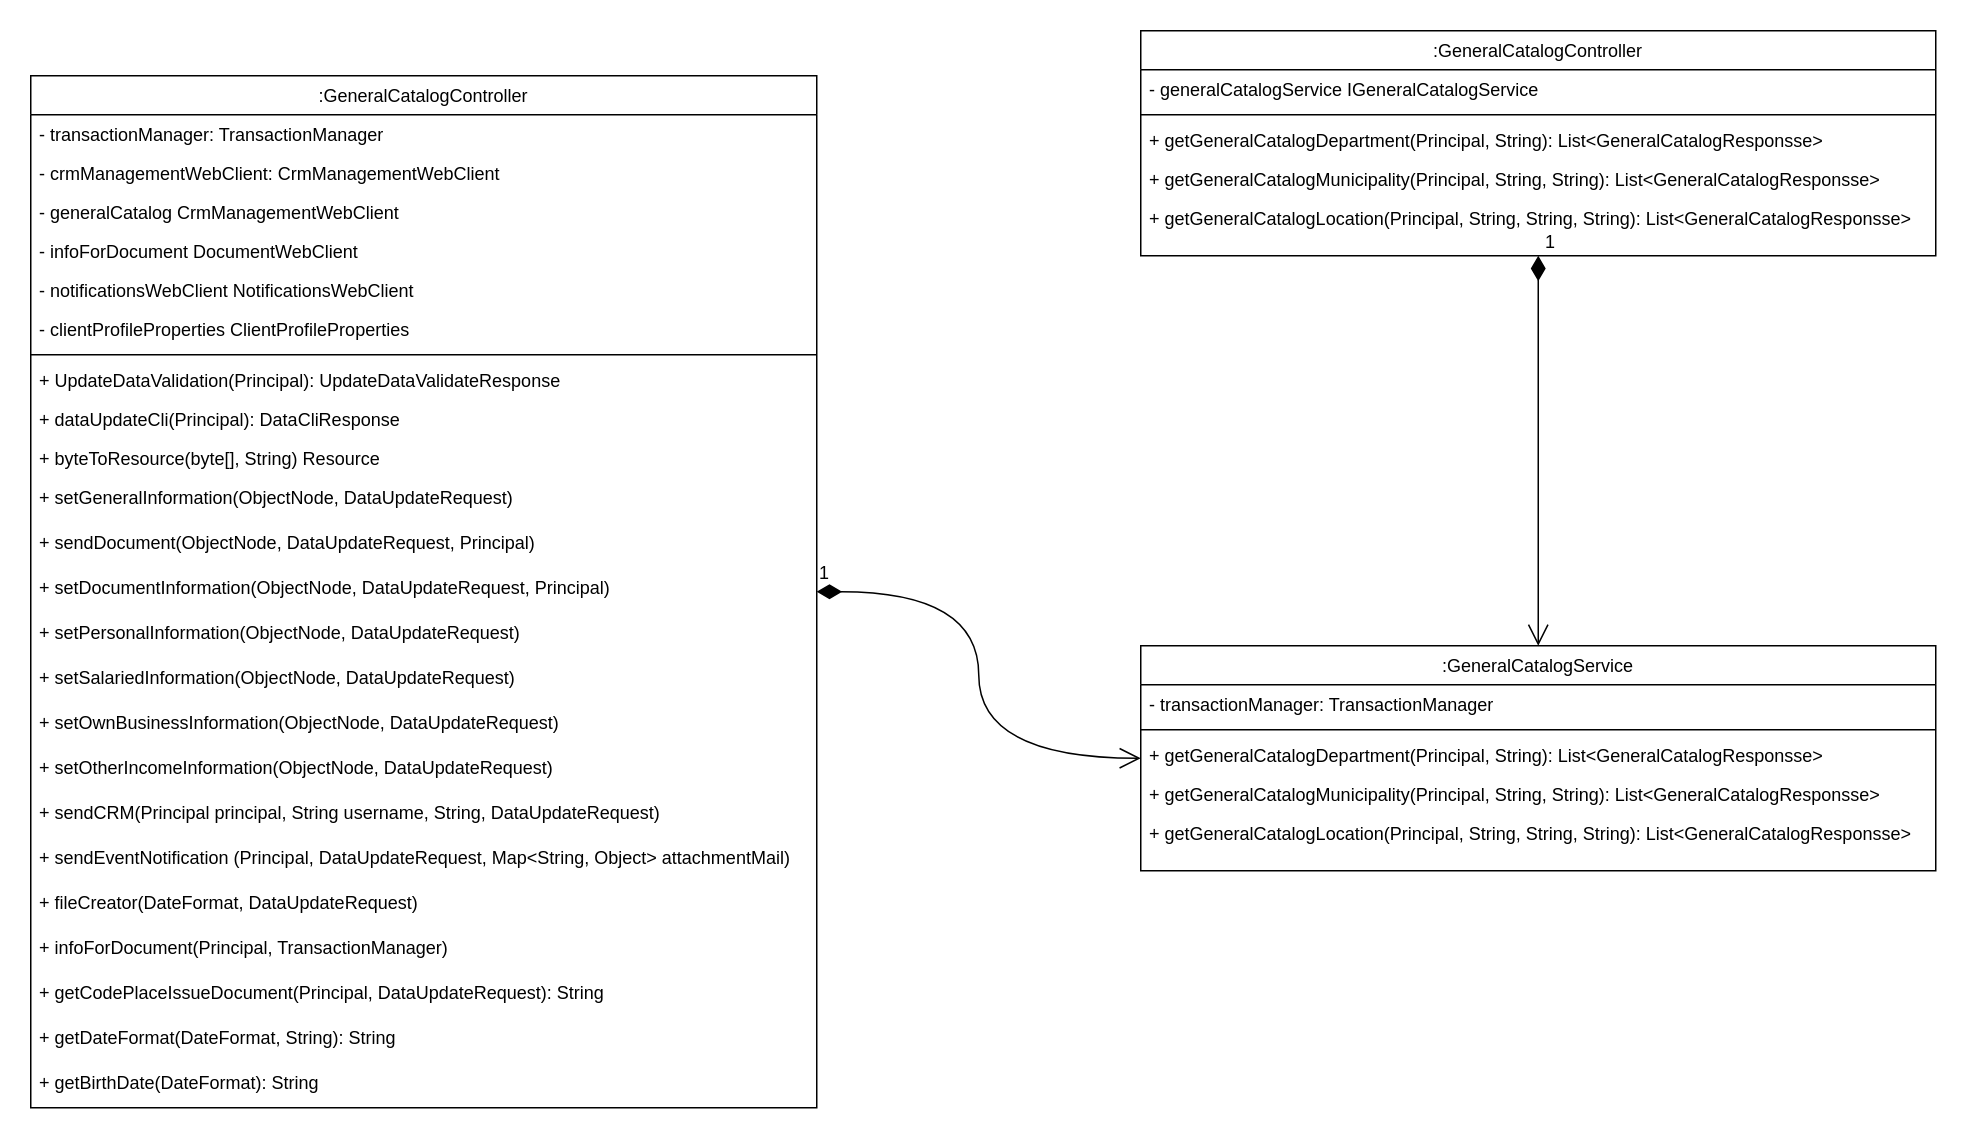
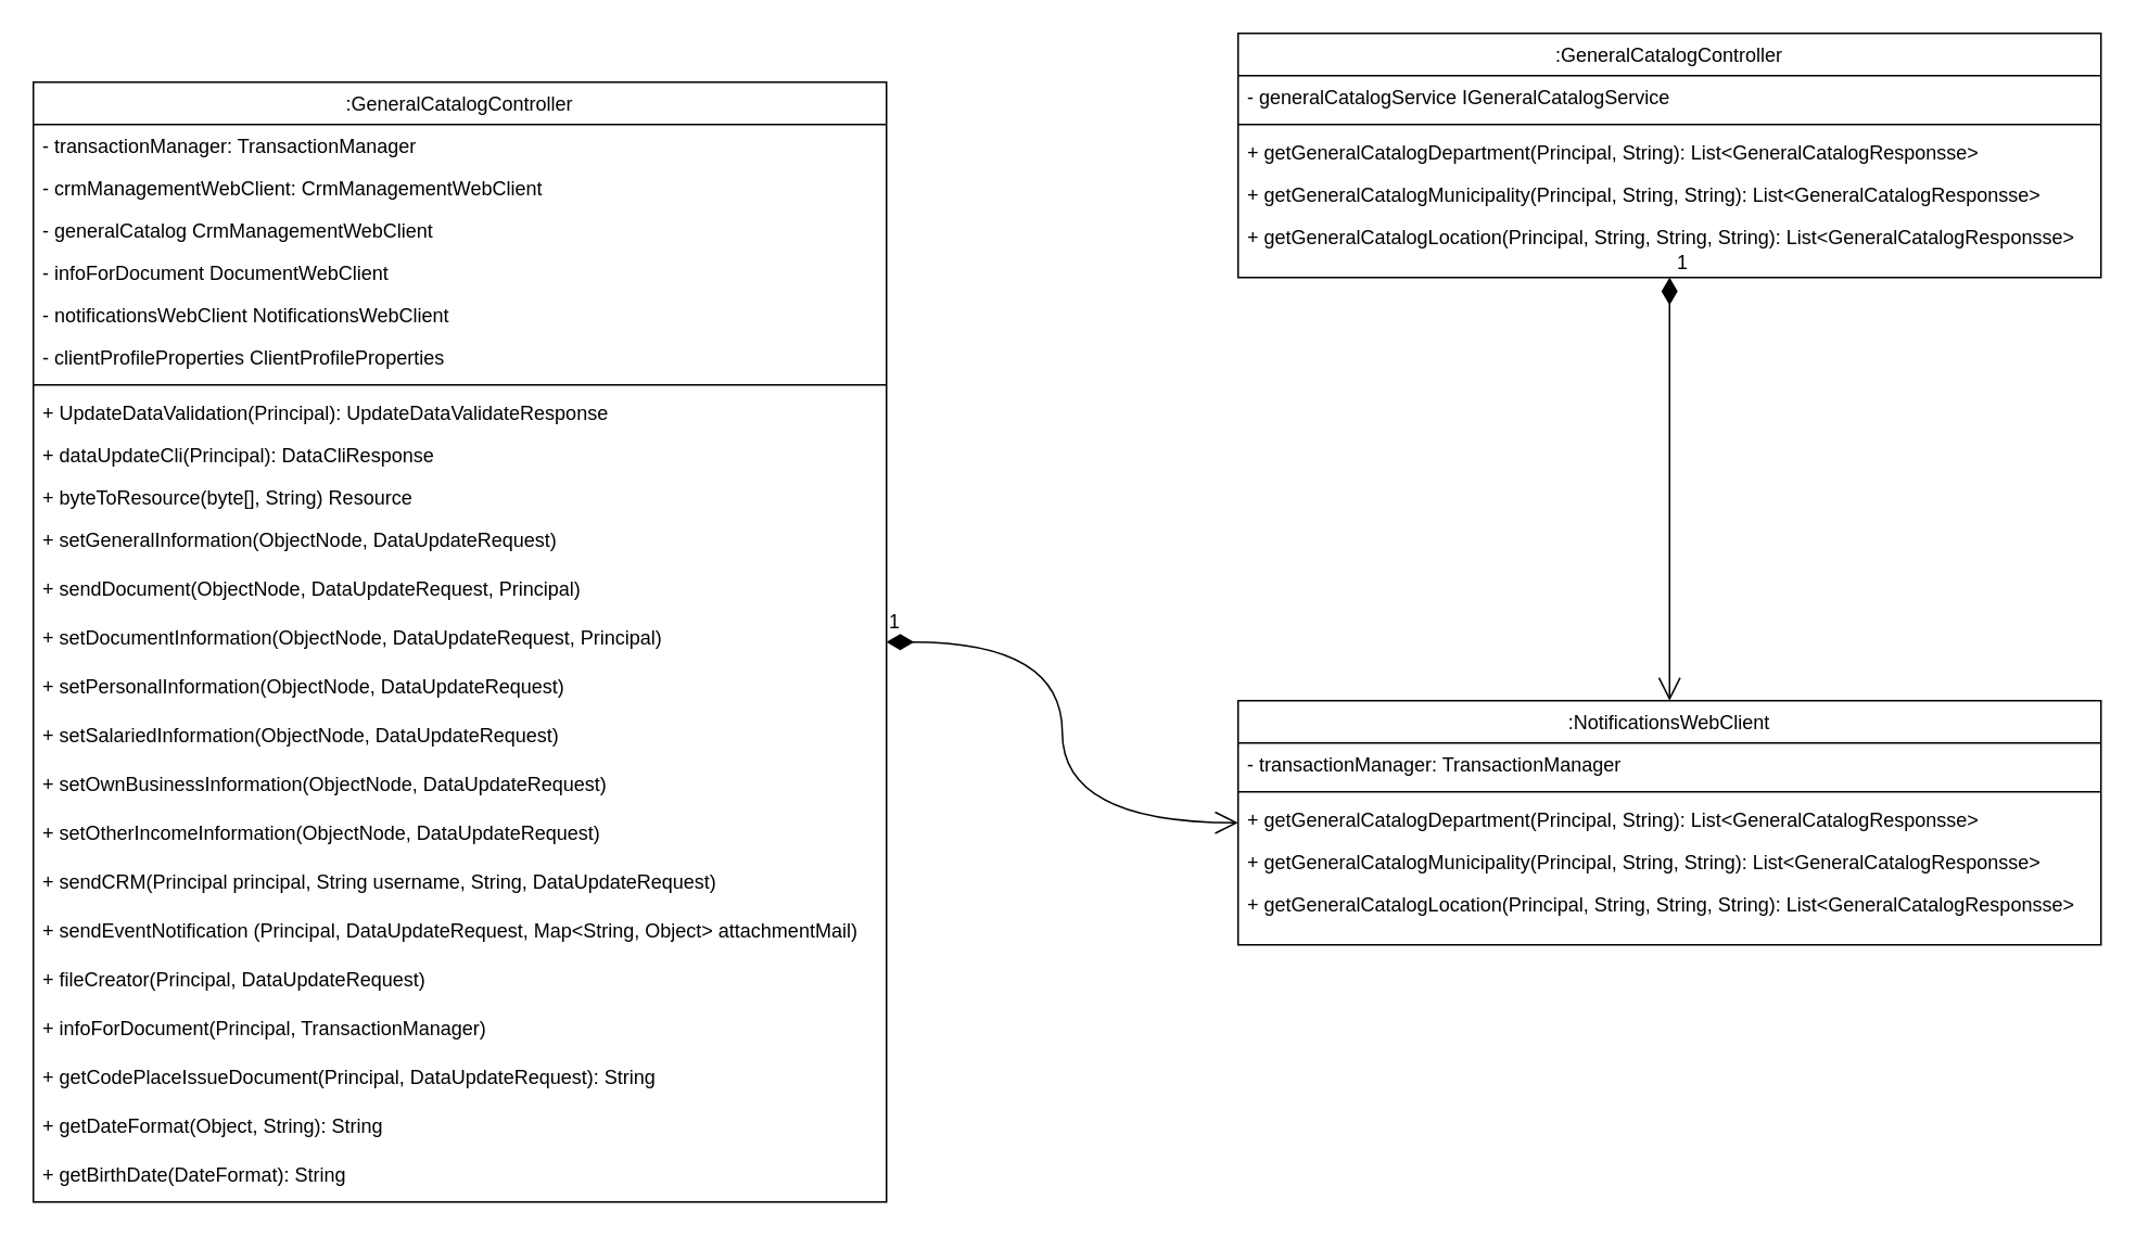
  <mxCell id="0" />
  <mxCell id="1" parent="0" />
  <mxCell id="2" value=":GeneralCatalogController" style="swimlane;fontStyle=0;align=center;verticalAlign=top;childLayout=stackLayout;horizontal=1;startSize=26;horizontalStack=0;resizeParent=1;resizeLast=0;collapsible=1;marginBottom=0;rounded=0;shadow=0;strokeWidth=1;" parent="1" vertex="1"><mxGeometry x="760" y="20" width="530" height="150" as="geometry"><mxRectangle x="550" y="140" width="160" height="26" as="alternateBounds" /></mxGeometry></mxCell>
  <mxCell id="3" value="- generalCatalogService IGeneralCatalogService" style="text;align=left;verticalAlign=top;spacingLeft=4;spacingRight=4;overflow=hidden;rotatable=0;points=[[0,0.5],[1,0.5]];portConstraint=eastwest;" parent="2" vertex="1"><mxGeometry y="26" width="530" height="26" as="geometry" /></mxCell>
  <mxCell id="4" value="" style="line;html=1;strokeWidth=1;align=left;verticalAlign=middle;spacingTop=-1;spacingLeft=3;spacingRight=3;rotatable=0;labelPosition=right;points=[];portConstraint=eastwest;" parent="2" vertex="1"><mxGeometry y="52" width="530" height="8" as="geometry" /></mxCell>
  <mxCell id="5" value="+ getGeneralCatalogDepartment(Principal, String): List&lt;GeneralCatalogResponsse&gt;" style="text;align=left;verticalAlign=top;spacingLeft=4;spacingRight=4;overflow=hidden;rotatable=0;points=[[0,0.5],[1,0.5]];portConstraint=eastwest;" parent="2" vertex="1"><mxGeometry y="60" width="530" height="26" as="geometry" /></mxCell>
  <mxCell id="6" value="+ getGeneralCatalogMunicipality(Principal, String, String): List&lt;GeneralCatalogResponsse&gt;" style="text;align=left;verticalAlign=top;spacingLeft=4;spacingRight=4;overflow=hidden;rotatable=0;points=[[0,0.5],[1,0.5]];portConstraint=eastwest;" parent="2" vertex="1"><mxGeometry y="86" width="530" height="26" as="geometry" /></mxCell>
  <mxCell id="7" value="+ getGeneralCatalogLocation(Principal, String, String, String): List&lt;GeneralCatalogResponsse&gt;" style="text;align=left;verticalAlign=top;spacingLeft=4;spacingRight=4;overflow=hidden;rotatable=0;points=[[0,0.5],[1,0.5]];portConstraint=eastwest;" parent="2" vertex="1"><mxGeometry y="112" width="530" height="26" as="geometry" /></mxCell>
  <mxCell id="8" value=":GeneralCatalogController" style="swimlane;fontStyle=0;align=center;verticalAlign=top;childLayout=stackLayout;horizontal=1;startSize=26;horizontalStack=0;resizeParent=1;resizeLast=0;collapsible=1;marginBottom=0;rounded=0;shadow=0;strokeWidth=1;" parent="1" vertex="1"><mxGeometry x="20" y="50" width="524" height="688" as="geometry"><mxRectangle x="550" y="140" width="160" height="26" as="alternateBounds" /></mxGeometry></mxCell>
  <mxCell id="9" value="- transactionManager: TransactionManager    " style="text;align=left;verticalAlign=top;spacingLeft=4;spacingRight=4;overflow=hidden;rotatable=0;points=[[0,0.5],[1,0.5]];portConstraint=eastwest;" parent="8" vertex="1"><mxGeometry y="26" width="524" height="26" as="geometry" /></mxCell>
  <mxCell id="10" value="- crmManagementWebClient: CrmManagementWebClient" style="text;align=left;verticalAlign=top;spacingLeft=4;spacingRight=4;overflow=hidden;rotatable=0;points=[[0,0.5],[1,0.5]];portConstraint=eastwest;" parent="8" vertex="1"><mxGeometry y="52" width="524" height="26" as="geometry" /></mxCell>
  <mxCell id="11" value="- generalCatalog CrmManagementWebClient" style="text;align=left;verticalAlign=top;spacingLeft=4;spacingRight=4;overflow=hidden;rotatable=0;points=[[0,0.5],[1,0.5]];portConstraint=eastwest;" parent="8" vertex="1"><mxGeometry y="78" width="524" height="26" as="geometry" /></mxCell>
  <mxCell id="12" value="- infoForDocument DocumentWebClient    " style="text;align=left;verticalAlign=top;spacingLeft=4;spacingRight=4;overflow=hidden;rotatable=0;points=[[0,0.5],[1,0.5]];portConstraint=eastwest;" vertex="1" parent="8"><mxGeometry y="104" width="524" height="26" as="geometry" /></mxCell>
  <mxCell id="13" value="- notificationsWebClient NotificationsWebClient" style="text;align=left;verticalAlign=top;spacingLeft=4;spacingRight=4;overflow=hidden;rotatable=0;points=[[0,0.5],[1,0.5]];portConstraint=eastwest;" vertex="1" parent="8"><mxGeometry y="130" width="524" height="26" as="geometry" /></mxCell>
  <mxCell id="14" value="- clientProfileProperties ClientProfileProperties" style="text;align=left;verticalAlign=top;spacingLeft=4;spacingRight=4;overflow=hidden;rotatable=0;points=[[0,0.5],[1,0.5]];portConstraint=eastwest;" vertex="1" parent="8"><mxGeometry y="156" width="524" height="26" as="geometry" /></mxCell>
  <mxCell id="15" value="" style="line;html=1;strokeWidth=1;align=left;verticalAlign=middle;spacingTop=-1;spacingLeft=3;spacingRight=3;rotatable=0;labelPosition=right;points=[];portConstraint=eastwest;" parent="8" vertex="1"><mxGeometry y="182" width="524" height="8" as="geometry" /></mxCell>
  <mxCell id="16" value="+ UpdateDataValidation(Principal): UpdateDataValidateResponse" style="text;align=left;verticalAlign=top;spacingLeft=4;spacingRight=4;overflow=hidden;rotatable=0;points=[[0,0.5],[1,0.5]];portConstraint=eastwest;" parent="8" vertex="1"><mxGeometry y="190" width="524" height="26" as="geometry" /></mxCell>
  <mxCell id="17" value="+ dataUpdateCli(Principal): DataCliResponse" style="text;align=left;verticalAlign=top;spacingLeft=4;spacingRight=4;overflow=hidden;rotatable=0;points=[[0,0.5],[1,0.5]];portConstraint=eastwest;" parent="8" vertex="1"><mxGeometry y="216" width="524" height="26" as="geometry" /></mxCell>
  <mxCell id="18" value="+ byteToResource(byte[], String) Resource" style="text;align=left;verticalAlign=top;spacingLeft=4;spacingRight=4;overflow=hidden;rotatable=0;points=[[0,0.5],[1,0.5]];portConstraint=eastwest;" parent="8" vertex="1"><mxGeometry y="242" width="524" height="26" as="geometry" /></mxCell>
  <mxCell id="19" value="+ setGeneralInformation(ObjectNode, DataUpdateRequest)" style="text;align=left;verticalAlign=top;spacingLeft=4;spacingRight=4;overflow=hidden;rotatable=0;points=[[0,0.5],[1,0.5]];portConstraint=eastwest;" parent="8" vertex="1"><mxGeometry y="268" width="524" height="30" as="geometry" /></mxCell>
  <mxCell id="20" value="+ sendDocument(ObjectNode, DataUpdateRequest, Principal)" style="text;align=left;verticalAlign=top;spacingLeft=4;spacingRight=4;overflow=hidden;rotatable=0;points=[[0,0.5],[1,0.5]];portConstraint=eastwest;" parent="8" vertex="1"><mxGeometry y="298" width="524" height="30" as="geometry" /></mxCell>
  <mxCell id="21" value="+ setDocumentInformation(ObjectNode, DataUpdateRequest, Principal)" style="text;align=left;verticalAlign=top;spacingLeft=4;spacingRight=4;overflow=hidden;rotatable=0;points=[[0,0.5],[1,0.5]];portConstraint=eastwest;" parent="8" vertex="1"><mxGeometry y="328" width="524" height="30" as="geometry" /></mxCell>
  <mxCell id="22" value="+ setPersonalInformation(ObjectNode, DataUpdateRequest)" style="text;align=left;verticalAlign=top;spacingLeft=4;spacingRight=4;overflow=hidden;rotatable=0;points=[[0,0.5],[1,0.5]];portConstraint=eastwest;" parent="8" vertex="1"><mxGeometry y="358" width="524" height="30" as="geometry" /></mxCell>
  <mxCell id="23" value="+ setSalariedInformation(ObjectNode, DataUpdateRequest)" style="text;align=left;verticalAlign=top;spacingLeft=4;spacingRight=4;overflow=hidden;rotatable=0;points=[[0,0.5],[1,0.5]];portConstraint=eastwest;" parent="8" vertex="1"><mxGeometry y="388" width="524" height="30" as="geometry" /></mxCell>
  <mxCell id="24" value="+ setOwnBusinessInformation(ObjectNode, DataUpdateRequest)" style="text;align=left;verticalAlign=top;spacingLeft=4;spacingRight=4;overflow=hidden;rotatable=0;points=[[0,0.5],[1,0.5]];portConstraint=eastwest;" parent="8" vertex="1"><mxGeometry y="418" width="524" height="30" as="geometry" /></mxCell>
  <mxCell id="25" value="+ setOtherIncomeInformation(ObjectNode, DataUpdateRequest)" style="text;align=left;verticalAlign=top;spacingLeft=4;spacingRight=4;overflow=hidden;rotatable=0;points=[[0,0.5],[1,0.5]];portConstraint=eastwest;" parent="8" vertex="1"><mxGeometry y="448" width="524" height="30" as="geometry" /></mxCell>
  <mxCell id="26" value="+ sendCRM(Principal principal, String username, String, DataUpdateRequest)" style="text;align=left;verticalAlign=top;spacingLeft=4;spacingRight=4;overflow=hidden;rotatable=0;points=[[0,0.5],[1,0.5]];portConstraint=eastwest;" parent="8" vertex="1"><mxGeometry y="478" width="524" height="30" as="geometry" /></mxCell>
  <mxCell id="27" value="+ sendEventNotification (Principal, DataUpdateRequest, Map&lt;String, Object&gt; attachmentMail)" style="text;align=left;verticalAlign=top;spacingLeft=4;spacingRight=4;overflow=hidden;rotatable=0;points=[[0,0.5],[1,0.5]];portConstraint=eastwest;" vertex="1" parent="8"><mxGeometry y="508" width="524" height="30" as="geometry" /></mxCell>
- <mxCell id="28" value="+ fileCreator(DateFormat, DataUpdateRequest)" style="text;align=left;verticalAlign=top;spacingLeft=4;spacingRight=4;overflow=hidden;rotatable=0;points=[[0,0.5],[1,0.5]];portConstraint=eastwest;" vertex="1" parent="8"><mxGeometry y="538" width="524" height="30" as="geometry" /></mxCell>
+ <mxCell id="28" value="+ fileCreator(Principal, DataUpdateRequest)" style="text;align=left;verticalAlign=top;spacingLeft=4;spacingRight=4;overflow=hidden;rotatable=0;points=[[0,0.5],[1,0.5]];portConstraint=eastwest;" vertex="1" parent="8"><mxGeometry y="538" width="524" height="30" as="geometry" /></mxCell>
  <mxCell id="29" value="+ infoForDocument(Principal, TransactionManager)" style="text;align=left;verticalAlign=top;spacingLeft=4;spacingRight=4;overflow=hidden;rotatable=0;points=[[0,0.5],[1,0.5]];portConstraint=eastwest;" vertex="1" parent="8"><mxGeometry y="568" width="524" height="30" as="geometry" /></mxCell>
  <mxCell id="30" value="+ getCodePlaceIssueDocument(Principal, DataUpdateRequest): String" style="text;align=left;verticalAlign=top;spacingLeft=4;spacingRight=4;overflow=hidden;rotatable=0;points=[[0,0.5],[1,0.5]];portConstraint=eastwest;" parent="8" vertex="1"><mxGeometry y="598" width="524" height="30" as="geometry" /></mxCell>
- <mxCell id="31" value="+ getDateFormat(DateFormat, String): String" style="text;align=left;verticalAlign=top;spacingLeft=4;spacingRight=4;overflow=hidden;rotatable=0;points=[[0,0.5],[1,0.5]];portConstraint=eastwest;" parent="8" vertex="1"><mxGeometry y="628" width="524" height="30" as="geometry" /></mxCell>
+ <mxCell id="31" value="+ getDateFormat(Object, String): String" style="text;align=left;verticalAlign=top;spacingLeft=4;spacingRight=4;overflow=hidden;rotatable=0;points=[[0,0.5],[1,0.5]];portConstraint=eastwest;" parent="8" vertex="1"><mxGeometry y="628" width="524" height="30" as="geometry" /></mxCell>
  <mxCell id="32" value="+ getBirthDate(DateFormat): String" style="text;align=left;verticalAlign=top;spacingLeft=4;spacingRight=4;overflow=hidden;rotatable=0;points=[[0,0.5],[1,0.5]];portConstraint=eastwest;" parent="8" vertex="1"><mxGeometry y="658" width="524" height="30" as="geometry" /></mxCell>
- <mxCell id="33" value=":GeneralCatalogService" style="swimlane;fontStyle=0;align=center;verticalAlign=top;childLayout=stackLayout;horizontal=1;startSize=26;horizontalStack=0;resizeParent=1;resizeLast=0;collapsible=1;marginBottom=0;rounded=0;shadow=0;strokeWidth=1;" parent="1" vertex="1"><mxGeometry x="760" y="430" width="530" height="150" as="geometry"><mxRectangle x="550" y="140" width="160" height="26" as="alternateBounds" /></mxGeometry></mxCell>
+ <mxCell id="33" value=":NotificationsWebClient" style="swimlane;fontStyle=0;align=center;verticalAlign=top;childLayout=stackLayout;horizontal=1;startSize=26;horizontalStack=0;resizeParent=1;resizeLast=0;collapsible=1;marginBottom=0;rounded=0;shadow=0;strokeWidth=1;" parent="1" vertex="1"><mxGeometry x="760" y="430" width="530" height="150" as="geometry"><mxRectangle x="550" y="140" width="160" height="26" as="alternateBounds" /></mxGeometry></mxCell>
  <mxCell id="34" value="- transactionManager: TransactionManager" style="text;align=left;verticalAlign=top;spacingLeft=4;spacingRight=4;overflow=hidden;rotatable=0;points=[[0,0.5],[1,0.5]];portConstraint=eastwest;" parent="33" vertex="1"><mxGeometry y="26" width="530" height="26" as="geometry" /></mxCell>
  <mxCell id="35" value="" style="line;html=1;strokeWidth=1;align=left;verticalAlign=middle;spacingTop=-1;spacingLeft=3;spacingRight=3;rotatable=0;labelPosition=right;points=[];portConstraint=eastwest;" parent="33" vertex="1"><mxGeometry y="52" width="530" height="8" as="geometry" /></mxCell>
  <mxCell id="36" value="+ getGeneralCatalogDepartment(Principal, String): List&lt;GeneralCatalogResponsse&gt;" style="text;align=left;verticalAlign=top;spacingLeft=4;spacingRight=4;overflow=hidden;rotatable=0;points=[[0,0.5],[1,0.5]];portConstraint=eastwest;" parent="33" vertex="1"><mxGeometry y="60" width="530" height="26" as="geometry" /></mxCell>
  <mxCell id="37" value="+ getGeneralCatalogMunicipality(Principal, String, String): List&lt;GeneralCatalogResponsse&gt;" style="text;align=left;verticalAlign=top;spacingLeft=4;spacingRight=4;overflow=hidden;rotatable=0;points=[[0,0.5],[1,0.5]];portConstraint=eastwest;" parent="33" vertex="1"><mxGeometry y="86" width="530" height="26" as="geometry" /></mxCell>
  <mxCell id="38" value="+ getGeneralCatalogLocation(Principal, String, String, String): List&lt;GeneralCatalogResponsse&gt;" style="text;align=left;verticalAlign=top;spacingLeft=4;spacingRight=4;overflow=hidden;rotatable=0;points=[[0,0.5],[1,0.5]];portConstraint=eastwest;" parent="33" vertex="1"><mxGeometry y="112" width="530" height="26" as="geometry" /></mxCell>
  <mxCell id="39" value="1" style="endArrow=open;html=1;endSize=12;startArrow=diamondThin;startSize=14;startFill=1;edgeStyle=orthogonalEdgeStyle;align=left;verticalAlign=bottom;rounded=0;fontSize=12;curved=1;" parent="1" source="2" target="33" edge="1"><mxGeometry x="-1" y="3" relative="1" as="geometry"><mxPoint x="150" y="350" as="sourcePoint" /><mxPoint x="310" y="409" as="targetPoint" /><Array as="points"><mxPoint x="1025" y="280" /><mxPoint x="1025" y="280" /></Array></mxGeometry></mxCell>
  <mxCell id="40" value="1" style="endArrow=open;html=1;endSize=12;startArrow=diamondThin;startSize=14;startFill=1;edgeStyle=orthogonalEdgeStyle;align=left;verticalAlign=bottom;rounded=0;fontSize=12;curved=1;" parent="1" source="8" target="33" edge="1"><mxGeometry x="-1" y="3" relative="1" as="geometry"><mxPoint x="310" y="600" as="sourcePoint" /><mxPoint x="780" y="360" as="targetPoint" /></mxGeometry></mxCell>
